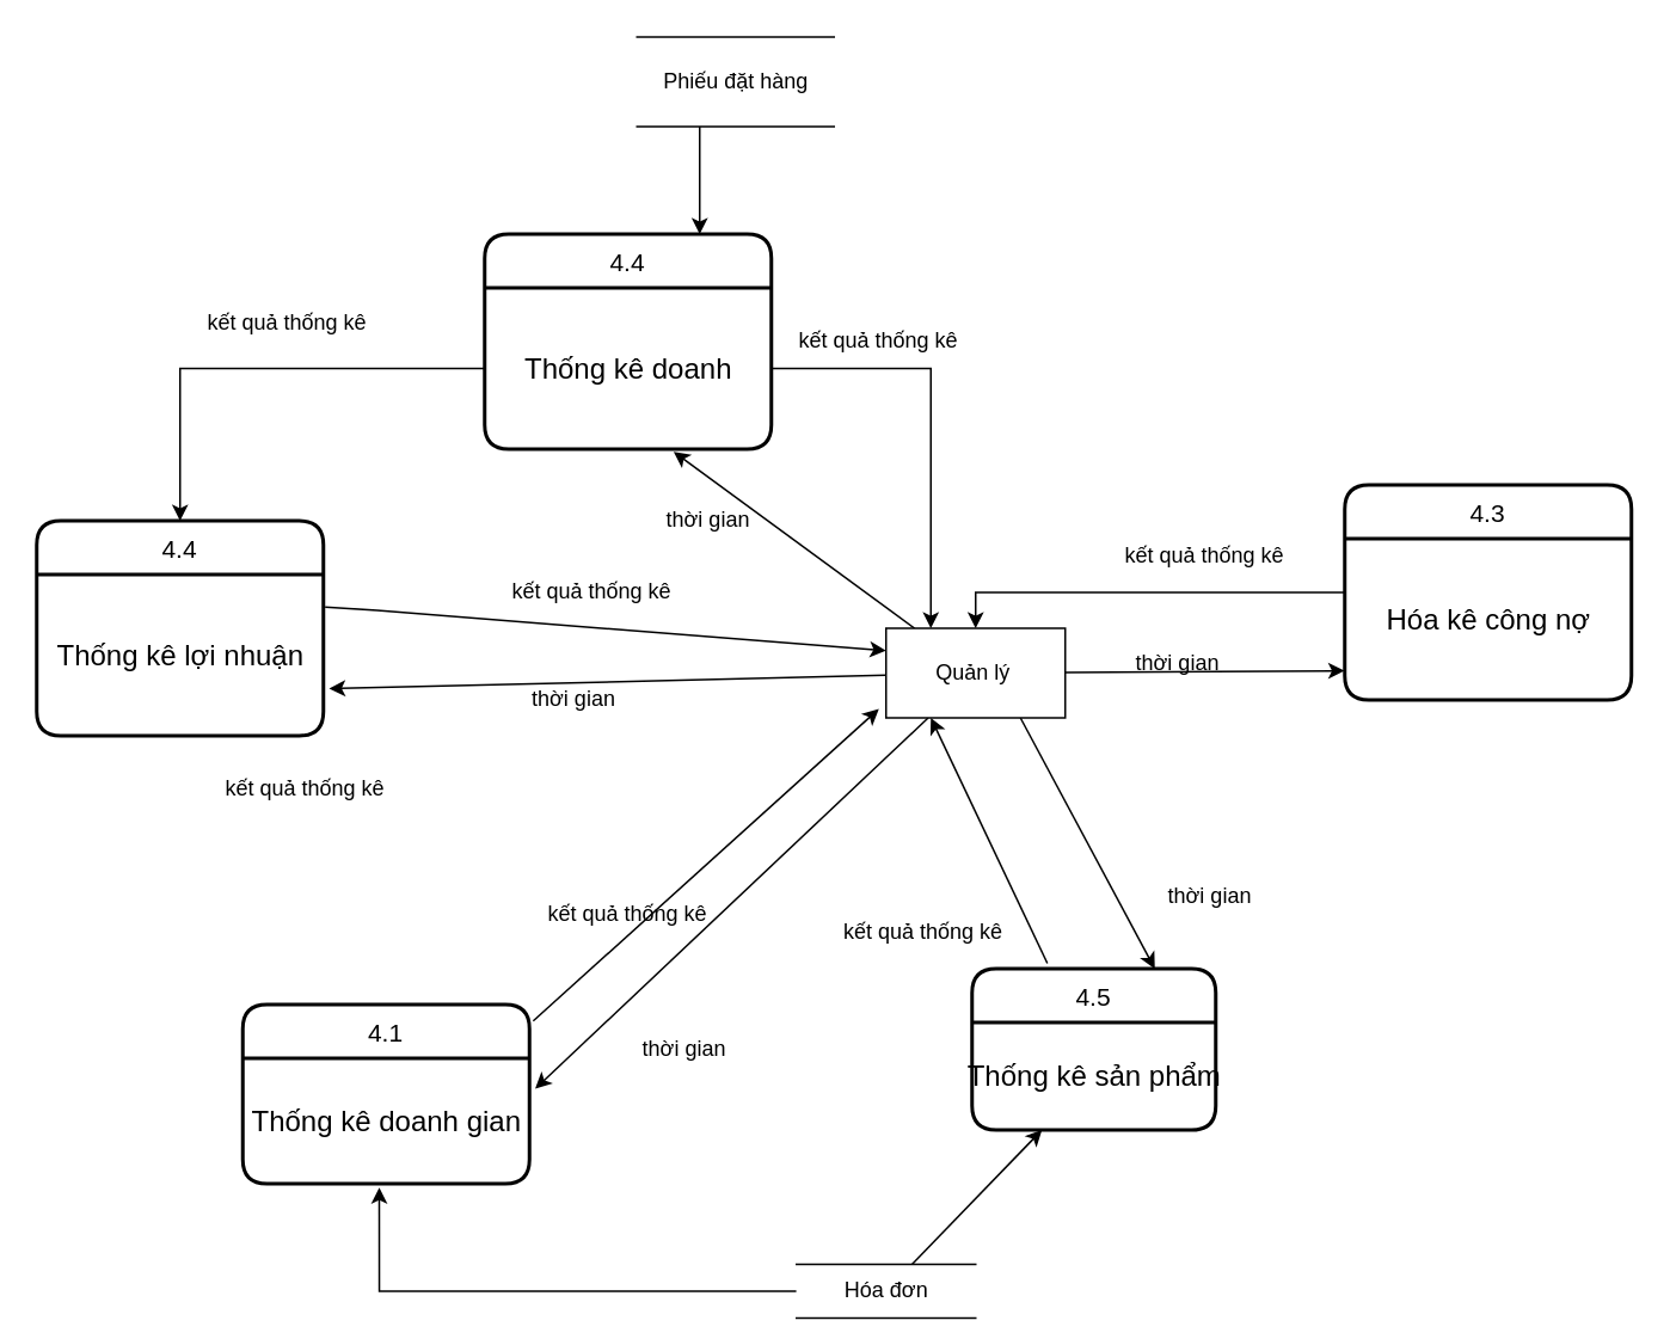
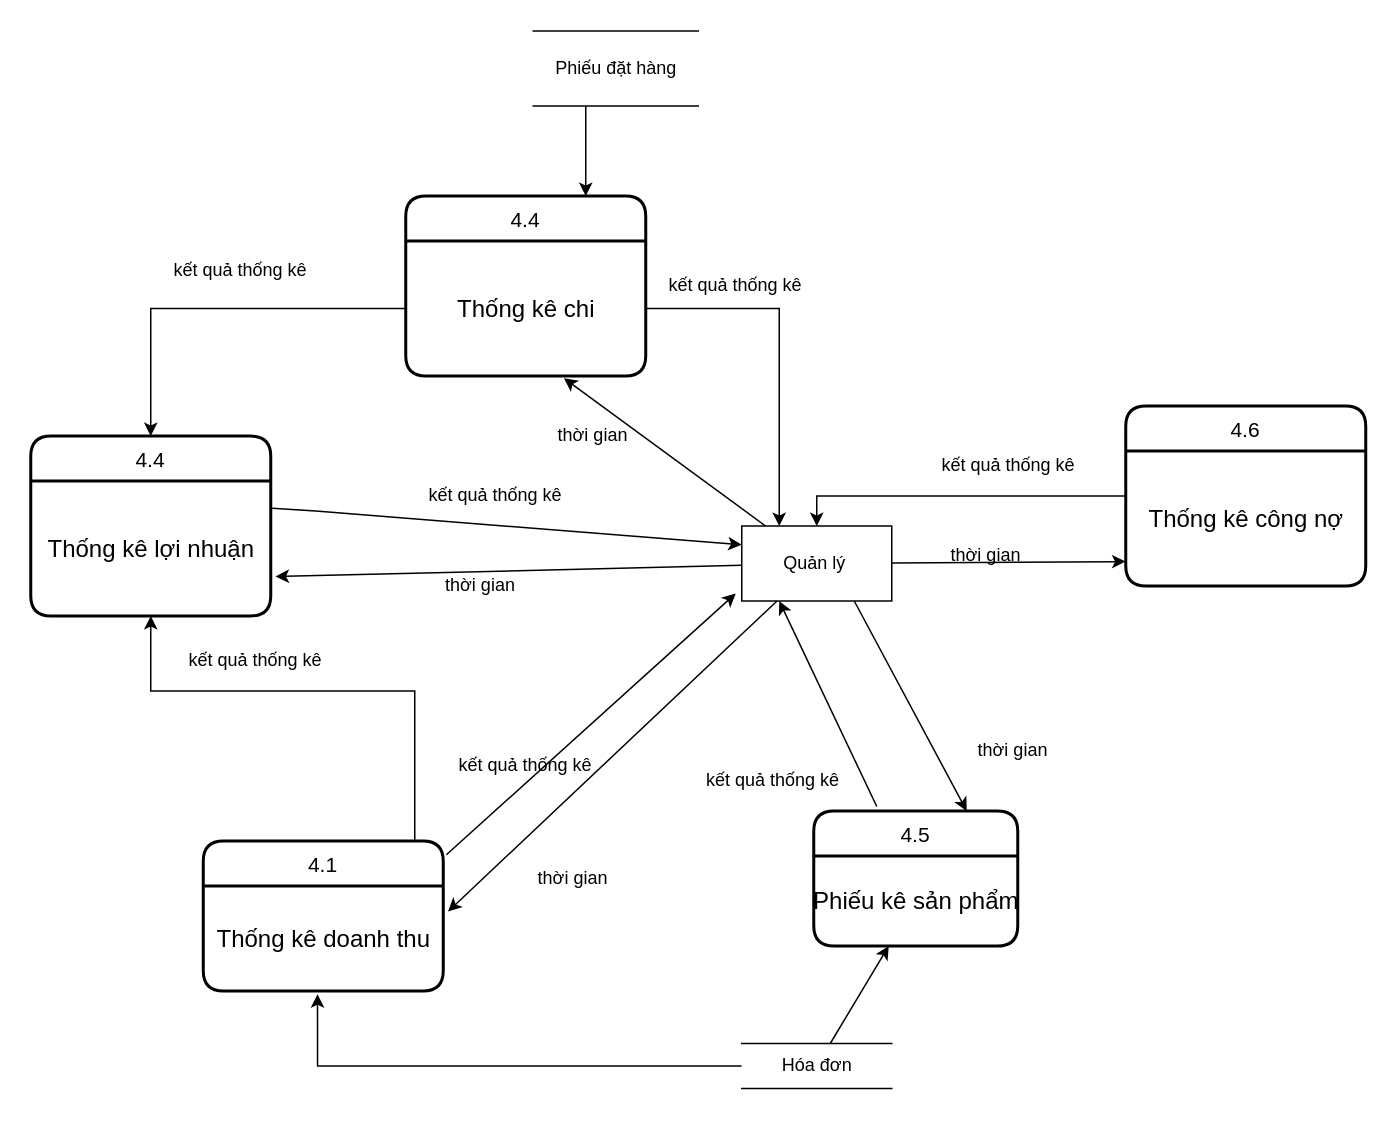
  <mxCell id="0" />
  <mxCell id="1" parent="0" />
  <mxCell id="2" style="rounded=0;orthogonalLoop=1;jettySize=auto;html=1;exitX=0.75;exitY=1;exitDx=0;exitDy=0;entryX=0.75;entryY=0;entryDx=0;entryDy=0;" parent="1" source="7" target="11" edge="1"><mxGeometry relative="1" as="geometry"><mxPoint x="569" y="530" as="targetPoint" /></mxGeometry></mxCell>
  <mxCell id="3" style="edgeStyle=none;rounded=0;orthogonalLoop=1;jettySize=auto;html=1;entryX=1.02;entryY=0.243;entryDx=0;entryDy=0;entryPerimeter=0;" parent="1" source="7" target="9" edge="1"><mxGeometry relative="1" as="geometry"><mxPoint x="350" y="375" as="targetPoint" /></mxGeometry></mxCell>
  <mxCell id="4" style="edgeStyle=none;rounded=0;orthogonalLoop=1;jettySize=auto;html=1;entryX=0.659;entryY=1.016;entryDx=0;entryDy=0;entryPerimeter=0;" parent="1" source="7" target="17" edge="1"><mxGeometry relative="1" as="geometry" /></mxCell>
  <mxCell id="5" style="rounded=0;orthogonalLoop=1;jettySize=auto;html=1;entryX=-0.001;entryY=0.819;entryDx=0;entryDy=0;entryPerimeter=0;" parent="1" source="7" target="15" edge="1"><mxGeometry relative="1" as="geometry" /></mxCell>
  <mxCell id="6" style="edgeStyle=none;rounded=0;orthogonalLoop=1;jettySize=auto;html=1;entryX=1.02;entryY=0.708;entryDx=0;entryDy=0;entryPerimeter=0;" parent="1" source="7" target="34" edge="1"><mxGeometry relative="1" as="geometry" /></mxCell>
  <mxCell id="7" value="Quản lý&amp;nbsp;&lt;span style=&quot;color: rgba(0 , 0 , 0 , 0) ; font-family: monospace ; font-size: 0px&quot;&gt;%3CmxGraphModel%3E%3Croot%3E%3CmxCell%20id%3D%220%22%2F%3E%3CmxCell%20id%3D%221%22%20parent%3D%220%22%2F%3E%3CmxCell%20id%3D%222%22%20value%3D%223.1%22%20style%3D%22swimlane%3BchildLayout%3DstackLayout%3Bhorizontal%3D1%3BstartSize%3D30%3BhorizontalStack%3D0%3Brounded%3D1%3BfontSize%3D14%3BfontStyle%3D0%3BstrokeWidth%3D2%3BresizeParent%3D0%3BresizeLast%3D1%3Bshadow%3D0%3Bdashed%3D0%3Balign%3Dcenter%3B%22%20vertex%3D%221%22%20parent%3D%221%22%3E%3CmxGeometry%20x%3D%22150%22%20y%3D%22240%22%20width%3D%22160%22%20height%3D%22120%22%20as%3D%22geometry%22%2F%3E%3C%2FmxCell%3E%3CmxCell%20id%3D%223%22%20value%3D%22%26lt%3Bfont%20style%3D%26quot%3Bfont-size%3A%2016px%26quot%3B%26gt%3BT%E1%BA%A1o%20TTNCC%26lt%3B%2Ffont%26gt%3B%22%20style%3D%22text%3Bhtml%3D1%3Balign%3Dcenter%3BverticalAlign%3Dmiddle%3Bresizable%3D0%3Bpoints%3D%5B%5D%3Bautosize%3D1%3B%22%20vertex%3D%221%22%20parent%3D%222%22%3E%3CmxGeometry%20y%3D%2230%22%20width%3D%22160%22%20height%3D%2290%22%20as%3D%22geometry%22%2F%3E%3C%2FmxCell%3E%3C%2Froot%3E%3C%2FmxGraphModel%3E&lt;/span&gt;" style="html=1;dashed=0;whitespace=wrap;" parent="1" vertex="1"><mxGeometry x="494" y="350" width="100" height="50" as="geometry" /></mxCell>
  <mxCell id="8" value="4.1" style="swimlane;childLayout=stackLayout;horizontal=1;startSize=30;horizontalStack=0;rounded=1;fontSize=14;fontStyle=0;strokeWidth=2;resizeParent=0;resizeLast=1;shadow=0;dashed=0;align=center;" parent="1" vertex="1"><mxGeometry x="135" y="560" width="160" height="100" as="geometry" /></mxCell>
- <mxCell id="9" value="&lt;font style=&quot;font-size: 16px&quot;&gt;Thống kê doanh gian&lt;/font&gt;" style="text;html=1;align=center;verticalAlign=middle;resizable=0;points=[];autosize=1;" parent="8" vertex="1"><mxGeometry y="30" width="160" height="70" as="geometry" /></mxCell>
+ <mxCell id="9" value="&lt;font style=&quot;font-size: 16px&quot;&gt;Thống kê doanh thu&lt;/font&gt;" style="text;html=1;align=center;verticalAlign=middle;resizable=0;points=[];autosize=1;" parent="8" vertex="1"><mxGeometry y="30" width="160" height="70" as="geometry" /></mxCell>
  <mxCell id="10" style="edgeStyle=none;rounded=0;orthogonalLoop=1;jettySize=auto;html=1;entryX=0.25;entryY=1;entryDx=0;entryDy=0;exitX=0.309;exitY=-0.033;exitDx=0;exitDy=0;exitPerimeter=0;" parent="1" source="11" target="7" edge="1"><mxGeometry relative="1" as="geometry" /></mxCell>
  <mxCell id="11" value="4.5" style="swimlane;childLayout=stackLayout;horizontal=1;startSize=30;horizontalStack=0;rounded=1;fontSize=14;fontStyle=0;strokeWidth=2;resizeParent=0;resizeLast=1;shadow=0;dashed=0;align=center;" parent="1" vertex="1"><mxGeometry x="542" y="540" width="136" height="90" as="geometry" /></mxCell>
- <mxCell id="12" value="&lt;font style=&quot;font-size: 16px&quot;&gt;Thống kê sản phẩm&lt;/font&gt;" style="text;html=1;align=center;verticalAlign=middle;resizable=0;points=[];autosize=1;" parent="11" vertex="1"><mxGeometry y="30" width="136" height="60" as="geometry" /></mxCell>
+ <mxCell id="12" value="&lt;font style=&quot;font-size: 16px&quot;&gt;Phiếu kê sản phẩm&lt;/font&gt;" style="text;html=1;align=center;verticalAlign=middle;resizable=0;points=[];autosize=1;" parent="11" vertex="1"><mxGeometry y="30" width="136" height="60" as="geometry" /></mxCell>
  <mxCell id="13" style="edgeStyle=orthogonalEdgeStyle;rounded=0;orthogonalLoop=1;jettySize=auto;html=1;entryX=0.5;entryY=0;entryDx=0;entryDy=0;" parent="1" source="14" target="7" edge="1"><mxGeometry relative="1" as="geometry" /></mxCell>
- <mxCell id="14" value="4.3" style="swimlane;childLayout=stackLayout;horizontal=1;startSize=30;horizontalStack=0;rounded=1;fontSize=14;fontStyle=0;strokeWidth=2;resizeParent=0;resizeLast=1;shadow=0;dashed=0;align=center;" parent="1" vertex="1"><mxGeometry x="750" y="270" width="160" height="120" as="geometry" /></mxCell>
- <mxCell id="15" value="&lt;font style=&quot;font-size: 16px&quot;&gt;Hóa kê công nợ&lt;/font&gt;" style="text;html=1;align=center;verticalAlign=middle;resizable=0;points=[];autosize=1;" parent="14" vertex="1"><mxGeometry y="30" width="160" height="90" as="geometry" /></mxCell>
+ <mxCell id="14" value="4.6" style="swimlane;childLayout=stackLayout;horizontal=1;startSize=30;horizontalStack=0;rounded=1;fontSize=14;fontStyle=0;strokeWidth=2;resizeParent=0;resizeLast=1;shadow=0;dashed=0;align=center;" parent="1" vertex="1"><mxGeometry x="750" y="270" width="160" height="120" as="geometry" /></mxCell>
+ <mxCell id="15" value="&lt;font style=&quot;font-size: 16px&quot;&gt;Thống kê công nợ&lt;/font&gt;" style="text;html=1;align=center;verticalAlign=middle;resizable=0;points=[];autosize=1;" parent="14" vertex="1"><mxGeometry y="30" width="160" height="90" as="geometry" /></mxCell>
  <mxCell id="16" value="4.4" style="swimlane;childLayout=stackLayout;horizontal=1;startSize=30;horizontalStack=0;rounded=1;fontSize=14;fontStyle=0;strokeWidth=2;resizeParent=0;resizeLast=1;shadow=0;dashed=0;align=center;" parent="1" vertex="1"><mxGeometry x="270" y="130" width="160" height="120" as="geometry" /></mxCell>
- <mxCell id="17" value="&lt;font style=&quot;font-size: 16px&quot;&gt;Thống kê doanh&lt;/font&gt;" style="text;html=1;align=center;verticalAlign=middle;resizable=0;points=[];autosize=1;" parent="16" vertex="1"><mxGeometry y="30" width="160" height="90" as="geometry" /></mxCell>
+ <mxCell id="17" value="&lt;font style=&quot;font-size: 16px&quot;&gt;Thống kê chi&lt;/font&gt;" style="text;html=1;align=center;verticalAlign=middle;resizable=0;points=[];autosize=1;" parent="16" vertex="1"><mxGeometry y="30" width="160" height="90" as="geometry" /></mxCell>
  <mxCell id="18" style="rounded=0;orthogonalLoop=1;jettySize=auto;html=1;" parent="1" source="20" target="12" edge="1"><mxGeometry relative="1" as="geometry" /></mxCell>
  <mxCell id="19" style="edgeStyle=orthogonalEdgeStyle;rounded=0;orthogonalLoop=1;jettySize=auto;html=1;entryX=0.476;entryY=1.031;entryDx=0;entryDy=0;entryPerimeter=0;" parent="1" source="20" target="9" edge="1"><mxGeometry relative="1" as="geometry" /></mxCell>
- <mxCell id="20" value="Hóa đơn" style="html=1;dashed=0;whitespace=wrap;shape=partialRectangle;right=0;left=0;" parent="1" vertex="1"><mxGeometry x="444" y="705" width="100" height="30" as="geometry" /></mxCell>
+ <mxCell id="20" value="Hóa đơn" style="html=1;dashed=0;whitespace=wrap;shape=partialRectangle;right=0;left=0;" parent="1" vertex="1"><mxGeometry x="494" y="695" width="100" height="30" as="geometry" /></mxCell>
  <mxCell id="21" style="edgeStyle=none;rounded=0;orthogonalLoop=1;jettySize=auto;html=1;exitX=1.013;exitY=0.092;exitDx=0;exitDy=0;exitPerimeter=0;" parent="1" source="8" edge="1"><mxGeometry relative="1" as="geometry"><mxPoint x="490" y="395" as="targetPoint" /></mxGeometry></mxCell>
  <mxCell id="22" style="edgeStyle=orthogonalEdgeStyle;rounded=0;orthogonalLoop=1;jettySize=auto;html=1;entryX=0.25;entryY=0;entryDx=0;entryDy=0;" parent="1" source="17" target="7" edge="1"><mxGeometry relative="1" as="geometry" /></mxCell>
  <mxCell id="23" value="kết quả thống kê" style="text;html=1;strokeColor=none;fillColor=none;align=center;verticalAlign=middle;whiteSpace=wrap;rounded=0;" parent="1" vertex="1"><mxGeometry x="290" y="490" width="120" height="40" as="geometry" /></mxCell>
  <mxCell id="24" value="&amp;nbsp;thời gian" style="text;html=1;strokeColor=none;fillColor=none;align=center;verticalAlign=middle;whiteSpace=wrap;rounded=0;" parent="1" vertex="1"><mxGeometry x="335" y="575" width="90" height="20" as="geometry" /></mxCell>
  <mxCell id="25" value="kết quả thống kê" style="text;html=1;strokeColor=none;fillColor=none;align=center;verticalAlign=middle;whiteSpace=wrap;rounded=0;" parent="1" vertex="1"><mxGeometry x="430" y="170" width="120" height="40" as="geometry" /></mxCell>
  <mxCell id="26" value="thời gian" style="text;html=1;strokeColor=none;fillColor=none;align=center;verticalAlign=middle;whiteSpace=wrap;rounded=0;" parent="1" vertex="1"><mxGeometry x="350" y="280" width="90" height="20" as="geometry" /></mxCell>
  <mxCell id="27" value="kết quả thống kê" style="text;html=1;strokeColor=none;fillColor=none;align=center;verticalAlign=middle;whiteSpace=wrap;rounded=0;" parent="1" vertex="1"><mxGeometry x="612" y="290" width="120" height="40" as="geometry" /></mxCell>
  <mxCell id="28" value="kết quả thống kê" style="text;html=1;strokeColor=none;fillColor=none;align=center;verticalAlign=middle;whiteSpace=wrap;rounded=0;" parent="1" vertex="1"><mxGeometry x="455" y="500" width="120" height="40" as="geometry" /></mxCell>
  <mxCell id="29" value="thời gian" style="text;html=1;strokeColor=none;fillColor=none;align=center;verticalAlign=middle;whiteSpace=wrap;rounded=0;" parent="1" vertex="1"><mxGeometry x="630" y="490" width="90" height="20" as="geometry" /></mxCell>
  <mxCell id="30" value="thời gian" style="text;html=1;strokeColor=none;fillColor=none;align=center;verticalAlign=middle;whiteSpace=wrap;rounded=0;" parent="1" vertex="1"><mxGeometry x="612" y="360" width="90" height="20" as="geometry" /></mxCell>
  <mxCell id="31" style="edgeStyle=orthogonalEdgeStyle;rounded=0;orthogonalLoop=1;jettySize=auto;html=1;entryX=0.75;entryY=0;entryDx=0;entryDy=0;" parent="1" source="32" target="16" edge="1"><mxGeometry relative="1" as="geometry"><Array as="points"><mxPoint x="390" y="50" /><mxPoint x="390" y="50" /></Array></mxGeometry></mxCell>
  <mxCell id="32" value="Phiếu đặt hàng" style="html=1;dashed=0;whitespace=wrap;shape=partialRectangle;right=0;left=0;" parent="1" vertex="1"><mxGeometry x="355" y="20" width="110" height="50" as="geometry" /></mxCell>
  <mxCell id="33" value="4.4" style="swimlane;childLayout=stackLayout;horizontal=1;startSize=30;horizontalStack=0;rounded=1;fontSize=14;fontStyle=0;strokeWidth=2;resizeParent=0;resizeLast=1;shadow=0;dashed=0;align=center;" parent="1" vertex="1"><mxGeometry x="20" y="290" width="160" height="120" as="geometry" /></mxCell>
  <mxCell id="34" value="&lt;span style=&quot;font-size: 16px&quot;&gt;Thống kê lợi nhuận&lt;/span&gt;" style="text;html=1;align=center;verticalAlign=middle;resizable=0;points=[];autosize=1;" parent="33" vertex="1"><mxGeometry y="30" width="160" height="90" as="geometry" /></mxCell>
  <mxCell id="35" style="edgeStyle=none;rounded=0;orthogonalLoop=1;jettySize=auto;html=1;entryX=0;entryY=0.25;entryDx=0;entryDy=0;exitX=1.006;exitY=0.201;exitDx=0;exitDy=0;exitPerimeter=0;" parent="1" source="34" target="7" edge="1"><mxGeometry relative="1" as="geometry"><Array as="points"><mxPoint y="340" x="210" /></Array></mxGeometry></mxCell>
  <mxCell id="36" value="kết quả thống kê" style="text;html=1;strokeColor=none;fillColor=none;align=center;verticalAlign=middle;whiteSpace=wrap;rounded=0;" parent="1" vertex="1"><mxGeometry x="270" y="310" width="120" height="40" as="geometry" /></mxCell>
  <mxCell id="37" style="edgeStyle=orthogonalEdgeStyle;rounded=0;orthogonalLoop=1;jettySize=auto;html=1;entryX=0.5;entryY=0;entryDx=0;entryDy=0;" parent="1" source="17" target="33" edge="1"><mxGeometry relative="1" as="geometry"><mxPoint x="440" y="215" as="sourcePoint" /><mxPoint x="529" y="360" as="targetPoint" /><Array as="points"><mxPoint x="100" y="205" /></Array></mxGeometry></mxCell>
+ <mxCell id="38" style="edgeStyle=orthogonalEdgeStyle;rounded=0;orthogonalLoop=1;jettySize=auto;html=1;exitX=0.5;exitY=0;exitDx=0;exitDy=0;" parent="1" source="8" target="34" edge="1"><mxGeometry relative="1" as="geometry"><Array as="points"><mxPoint x="276" y="460" /><mxPoint x="100" y="460" /></Array></mxGeometry></mxCell>
  <mxCell id="39" value="kết quả thống kê" style="text;html=1;strokeColor=none;fillColor=none;align=center;verticalAlign=middle;whiteSpace=wrap;rounded=0;" parent="1" vertex="1"><mxGeometry x="100" y="160" width="120" height="40" as="geometry" /></mxCell>
  <mxCell id="40" value="kết quả thống kê" style="text;html=1;strokeColor=none;fillColor=none;align=center;verticalAlign=middle;whiteSpace=wrap;rounded=0;" parent="1" vertex="1"><mxGeometry x="110" y="420" width="120" height="40" as="geometry" /></mxCell>
  <mxCell id="41" value="thời gian" style="text;html=1;strokeColor=none;fillColor=none;align=center;verticalAlign=middle;whiteSpace=wrap;rounded=0;" parent="1" vertex="1"><mxGeometry x="275" y="380" width="90" height="20" as="geometry" /></mxCell>
